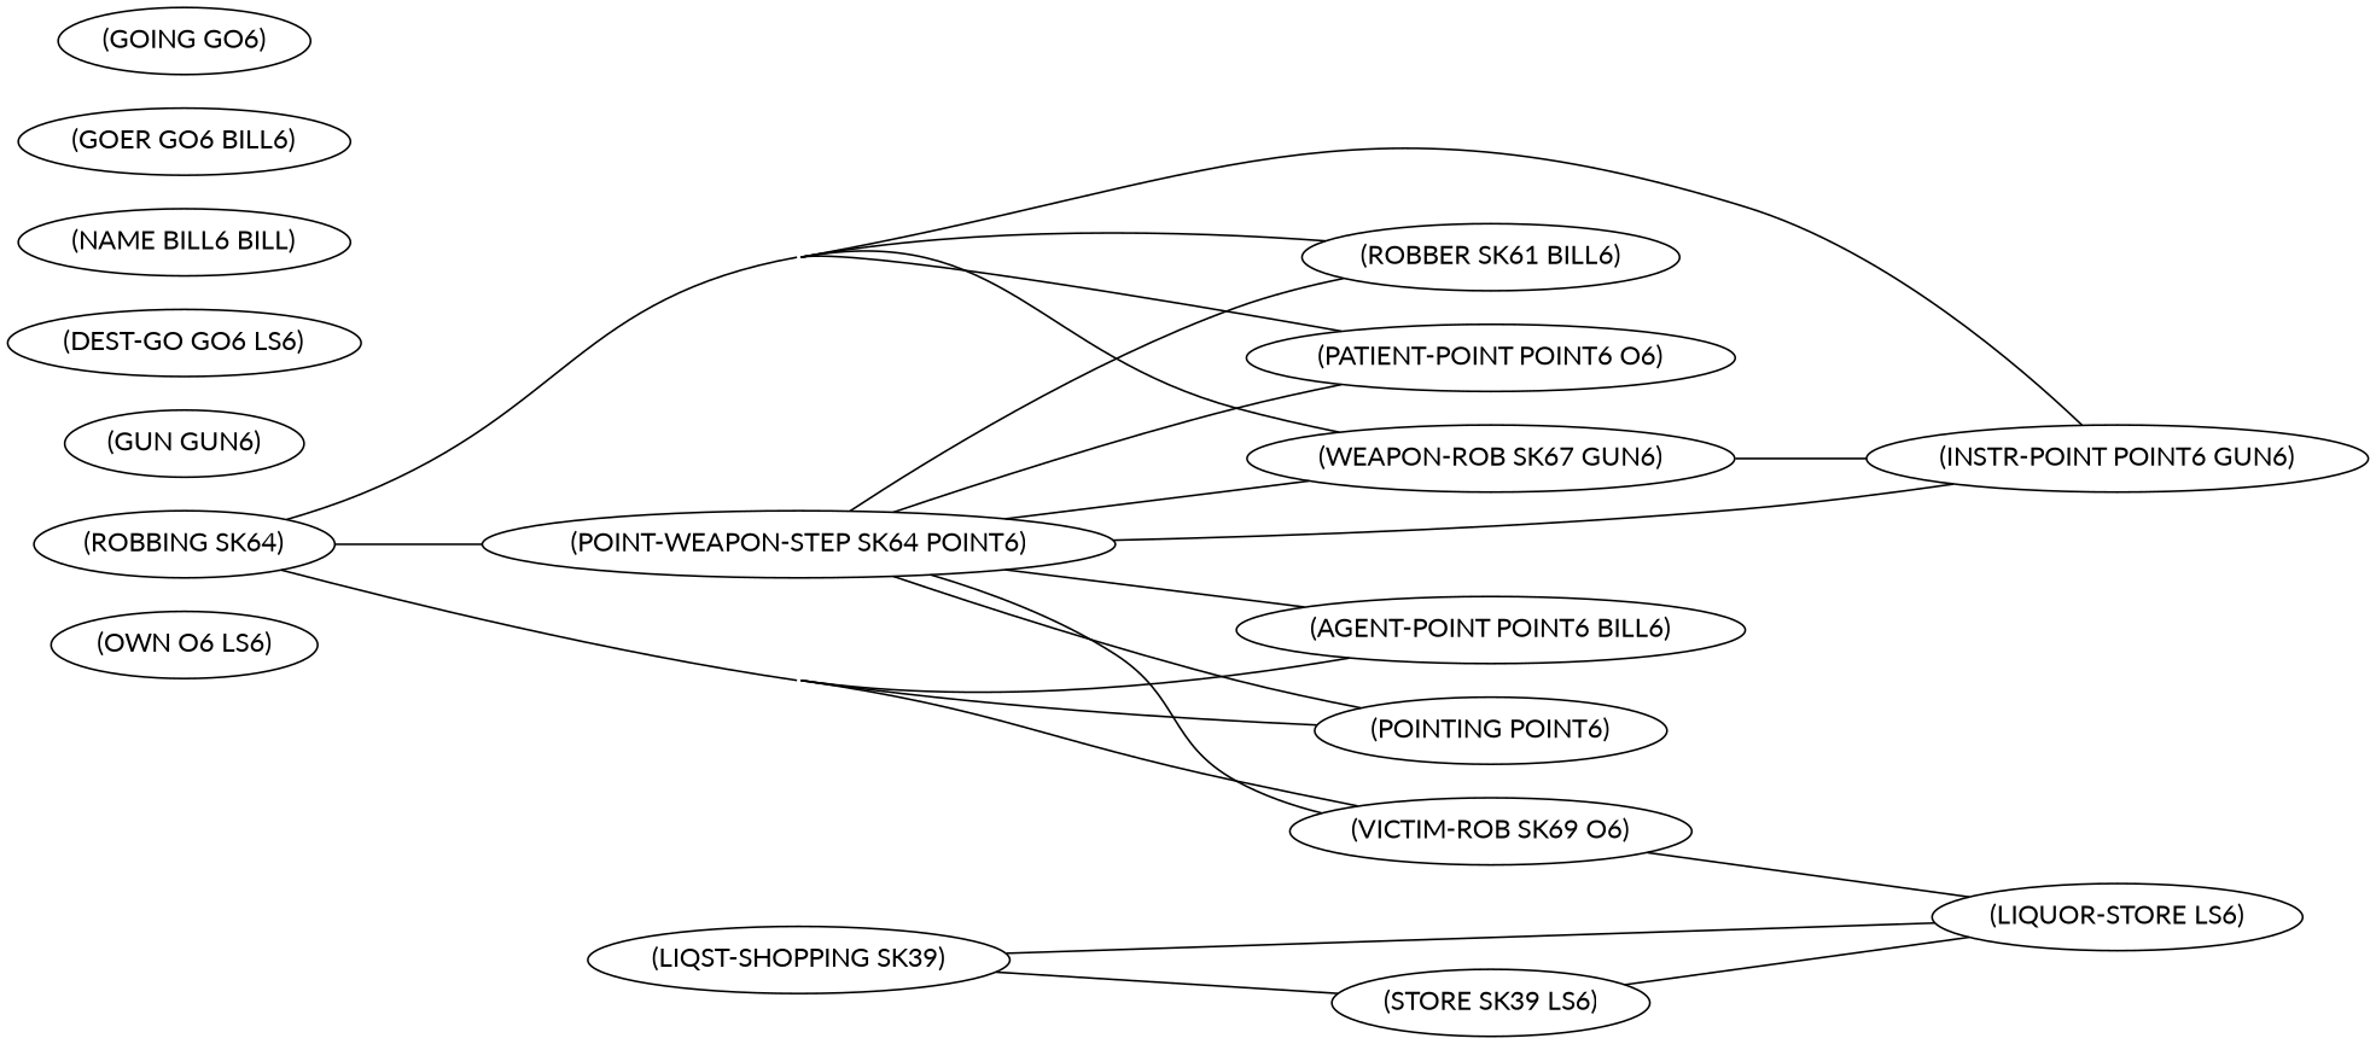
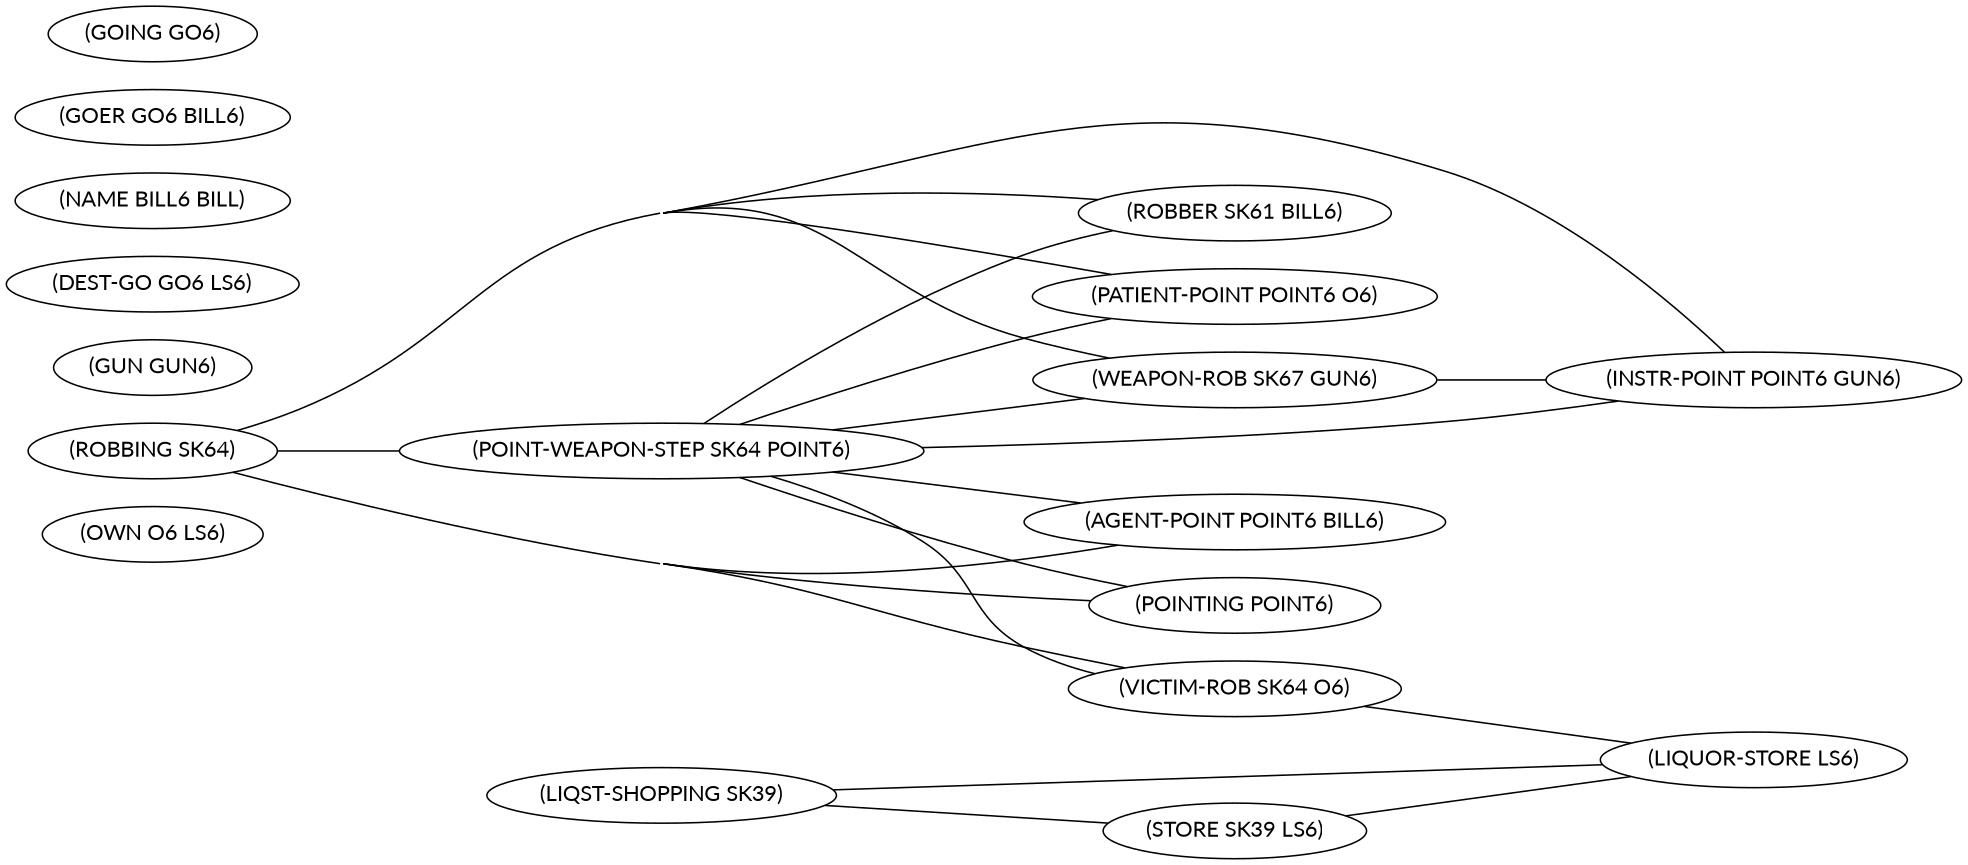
  digraph {
    clusterrank=global
    concentrate=true
    fontname=Lato
    rankdir=LR
    ranksep=0.9
    node [fontname=Lato]
    edge [dir=none fontname=Lato]
    n1 [label="(OWN O6 LS6)"]
    n2 [label="(PATIENT-POINT POINT6 O6)"]
    n3 [label="(GUN GUN6)"]
    n4 [label="(INSTR-POINT POINT6 GUN6)"]
    n5 [label="(AGENT-POINT POINT6 BILL6)"]
    n6 [label="(POINTING POINT6)"]
    n7 [label="(LIQUOR-STORE LS6)"]
    n8 [label="(DEST-GO GO6 LS6)"]
    n9 [label="(NAME BILL6 BILL)"]
    n10 [label="(GOER GO6 BILL6)"]
    n11 [label="(GOING GO6)"]
    n12 [label="(POINT-WEAPON-STEP SK64 POINT6)"]
-   n13 [label="(VICTIM-ROB SK69 O6)"]
+   n13 [label="(VICTIM-ROB SK64 O6)"]
    n14 [label="(WEAPON-ROB SK67 GUN6)"]
    n15 [label="(ROBBER SK61 BILL6)"]
    n16 [label="(ROBBING SK64)"]
    n17 [label="(LIQST-SHOPPING SK39)"]
    n18 [label="(STORE SK39 LS6)"]
    subgraph cluster_1 {
      color=black
      label=STORY
      n1
      n2
      n3
      n4
      n5
      n6
      n7
      n8
      n9
      n10
      n11
    }
    subgraph cluster_2 {
      color=black
      label="SELF.GOAL"
    }
    subgraph cluster_3 {
      color=black
      label="SELF.INTENTIONS"
    }
    subgraph cluster_4 {
      color=black
      label=SELF
      n12
      n13
      n14
      n15
      n16
      n17
      n18
    }
    n12 -> n2
    n12 -> n4
    n12 -> n5
    n12 -> n6
    n12 -> n13
    n12 -> n14
    n12 -> n15
    n13 -> n7
    n14 -> n4
    n16 -> n2
    n16 -> n4
    n16 -> n5
    n16 -> n6
    n16 -> n12
    n16 -> n13
    n16 -> n14
    n16 -> n15
    n17 -> n7
    n17 -> n18
    n18 -> n7
  }
